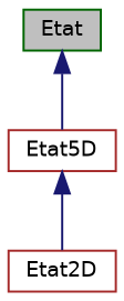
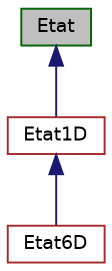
  digraph {
    node [color=brown fillcolor=white fontname=Helvetica fontsize=10 shape=record style=filled]
    edge [color=midnightblue dir=back fontname=Helvetica fontsize=10 labelfontname=Helvetica labelfontsize=10 style=solid]
    n1 [color=darkgreen fillcolor=grey75 fontcolor=black height=0.2 label=Etat width=0.4]
-   n2 [height=0.2 label=Etat5D width=0.4]
-   n3 [height=0.2 label=Etat2D width=0.4]
+   n2 [height=0.2 label=Etat1D width=0.4]
+   n3 [height=0.2 label=Etat6D width=0.4]
    n1 -> n2
    n2 -> n3
  }
